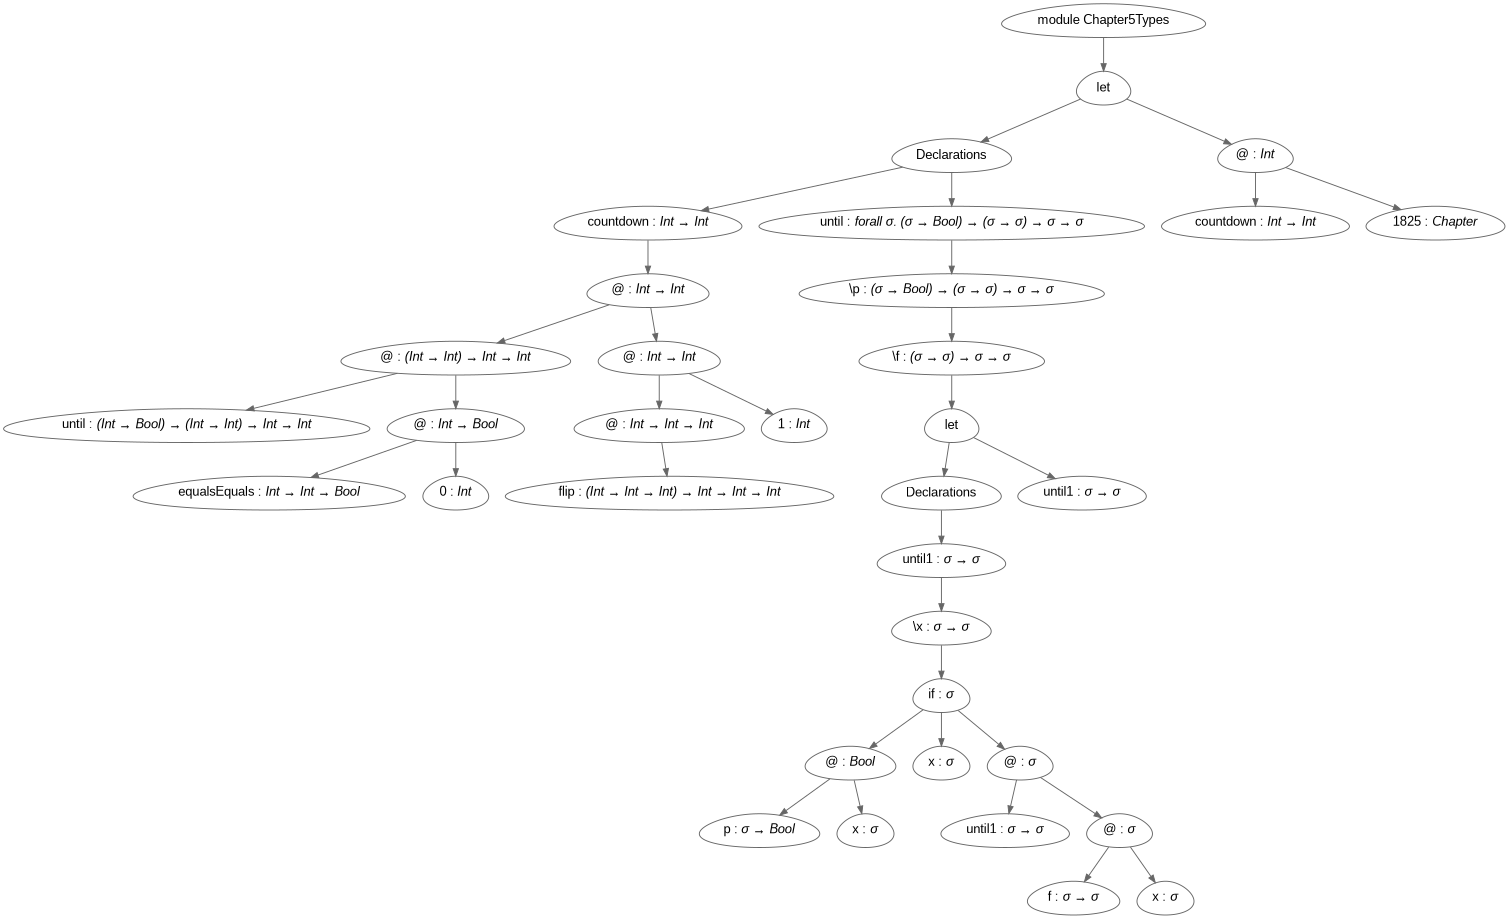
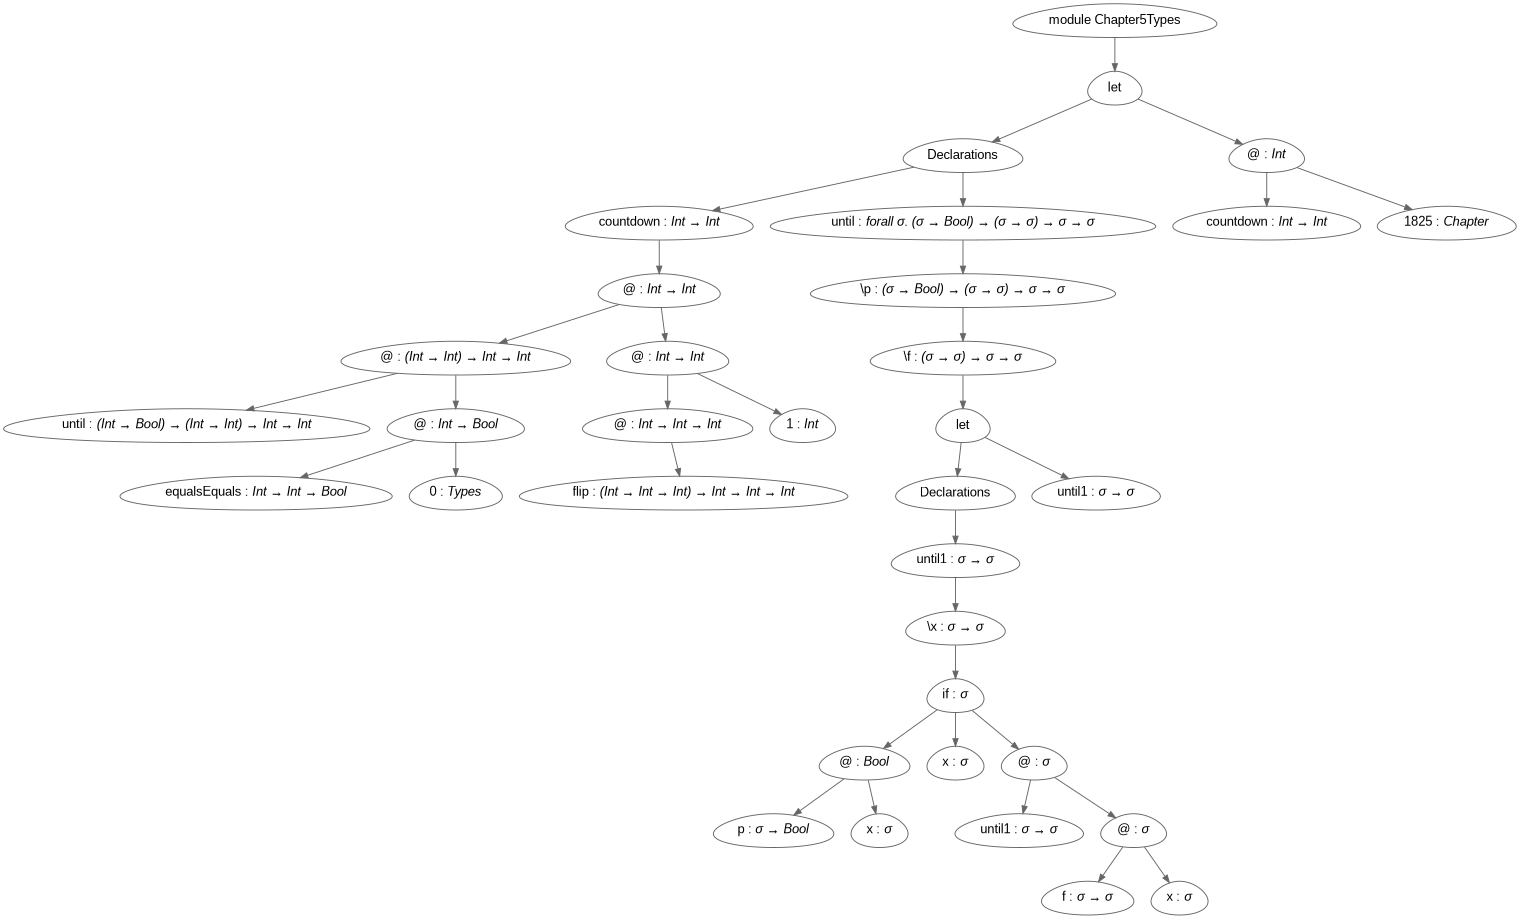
  digraph {
    node [color=gray40 fontname=Arial shape=egg]
    edge [arrowsize=0.8 color=gray40 fontname=Arial]
    n1 [label=<module Chapter5Types>]
    n2 [label=<let>]
    n3 [label=<Declarations>]
    n4 [label=<@ : <I>Int</I>>]
    n5 [label=<countdown : <I>Int &#8594; Int</I>>]
    n6 [label=<until : <I>forall σ. (σ &#8594; Bool) &#8594; (σ &#8594; σ) &#8594; σ &#8594; σ</I>>]
    n7 [label=<countdown : <I>Int &#8594; Int</I>>]
    n8 [label=<1825 : <I>Chapter</I>>]
    n9 [label=<@ : <I>Int &#8594; Int</I>>]
    n10 [label=<\\p : <I>(σ &#8594; Bool) &#8594; (σ &#8594; σ) &#8594; σ &#8594; σ</I>>]
    n11 [label=<@ : <I>(Int &#8594; Int) &#8594; Int &#8594; Int</I>>]
    n12 [label=<@ : <I>Int &#8594; Int</I>>]
    n13 [label=<until : <I>(Int &#8594; Bool) &#8594; (Int &#8594; Int) &#8594; Int &#8594; Int</I>>]
    n14 [label=<@ : <I>Int &#8594; Bool</I>>]
    n15 [label=<@ : <I>Int &#8594; Int &#8594; Int</I>>]
    n16 [label=<1 : <I>Int</I>>]
    n17 [label=<equalsEquals : <I>Int &#8594; Int &#8594; Bool</I>>]
-   n18 [label=<0 : <I>Int</I>>]
+   n18 [label=<0 : <I>Types</I>>]
    n19 [label=<flip : <I>(Int &#8594; Int &#8594; Int) &#8594; Int &#8594; Int &#8594; Int</I>>]
    n20 [label=<\\f : <I>(σ &#8594; σ) &#8594; σ &#8594; σ</I>>]
    n21 [label=<let>]
    n22 [label=<Declarations>]
    n23 [label=<until1 : <I>σ &#8594; σ</I>>]
    n24 [label=<until1 : <I>σ &#8594; σ</I>>]
    n25 [label=<\\x : <I>σ &#8594; σ</I>>]
    n26 [label=<if : <I>σ</I>>]
    n27 [label=<@ : <I>Bool</I>>]
    n28 [label=<x : <I>σ</I>>]
    n29 [label=<@ : <I>σ</I>>]
    n30 [label=<p : <I>σ &#8594; Bool</I>>]
    n31 [label=<x : <I>σ</I>>]
    n32 [label=<until1 : <I>σ &#8594; σ</I>>]
    n33 [label=<@ : <I>σ</I>>]
    n34 [label=<f : <I>σ &#8594; σ</I>>]
    n35 [label=<x : <I>σ</I>>]
    n1 -> n2
    n2 -> n3
    n2 -> n4
    n3 -> n5
    n3 -> n6
    n4 -> n7
    n4 -> n8
    n5 -> n9
    n6 -> n10
    n9 -> n11
    n9 -> n12
    n10 -> n20
    n11 -> n13
    n11 -> n14
    n12 -> n15
    n12 -> n16
    n14 -> n17
    n14 -> n18
    n15 -> n19
    n20 -> n21
    n21 -> n22
    n21 -> n23
    n22 -> n24
    n24 -> n25
    n25 -> n26
    n26 -> n27
    n26 -> n28
    n26 -> n29
    n27 -> n30
    n27 -> n31
    n29 -> n32
    n29 -> n33
    n33 -> n34
    n33 -> n35
  }
